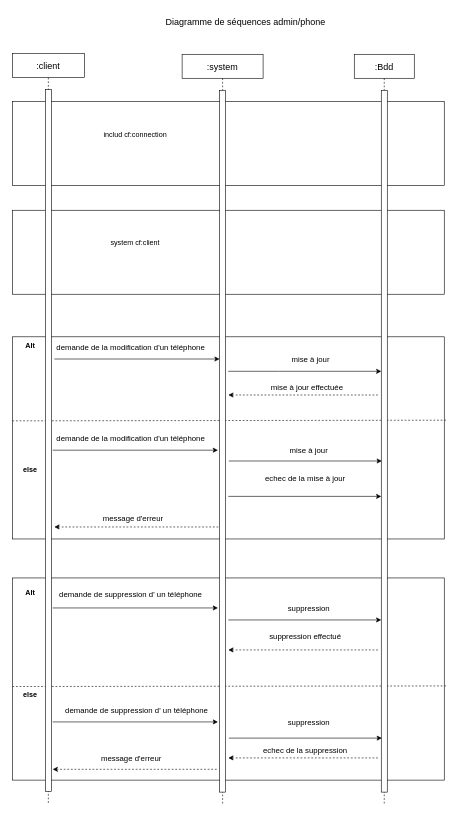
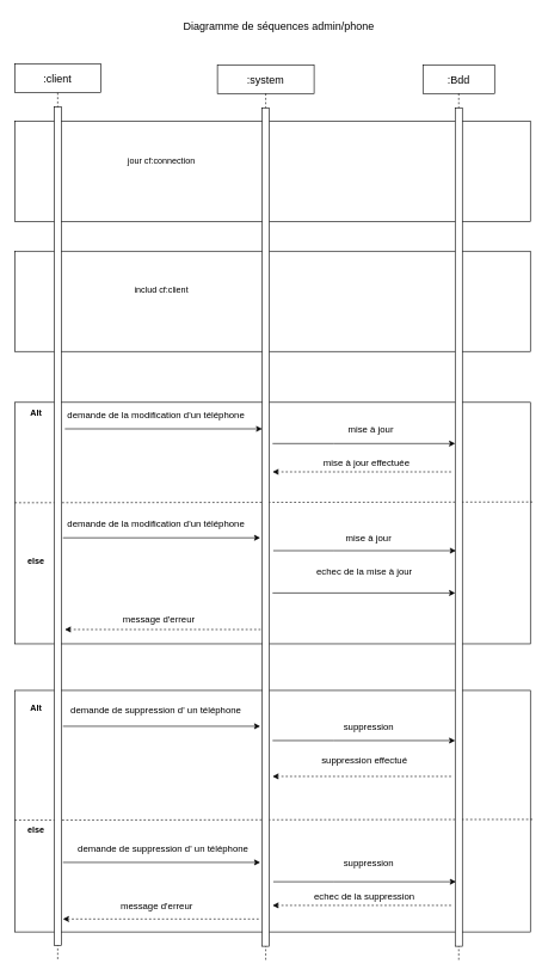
  <mxCell id="0" />
  <mxCell id="1" parent="0" />
  <mxCell id="2" value="" style="rounded=0;whiteSpace=wrap;html=1;" parent="1" vertex="1"><mxGeometry x="20" y="561" width="720" height="337" as="geometry" /></mxCell>
  <mxCell id="3" value="" style="endArrow=classic;html=1;rounded=0;" parent="1" edge="1"><mxGeometry width="50" height="50" relative="1" as="geometry"><mxPoint x="90" y="598" as="sourcePoint" /><mxPoint x="365.5" y="598" as="targetPoint" /></mxGeometry></mxCell>
  <mxCell id="4" value="&lt;span style=&quot;font-size: 13px;&quot;&gt;demande de la modification d'un téléphone&lt;/span&gt;" style="edgeLabel;html=1;align=center;verticalAlign=middle;resizable=0;points=[];" parent="3" vertex="1" connectable="0"><mxGeometry x="-0.103" y="3" relative="1" as="geometry"><mxPoint x="2" y="-17" as="offset" /></mxGeometry></mxCell>
  <mxCell id="5" value="&lt;span style=&quot;font-size: 13px;&quot;&gt;mise à jour&lt;/span&gt;" style="edgeLabel;html=1;align=center;verticalAlign=middle;resizable=0;points=[];" parent="3" vertex="1" connectable="0"><mxGeometry x="-0.103" y="3" relative="1" as="geometry"><mxPoint x="302" y="3" as="offset" /></mxGeometry></mxCell>
  <mxCell id="6" value="&lt;span style=&quot;font-size: 13px;&quot;&gt;mise à jour effectuée&lt;/span&gt;" style="edgeLabel;html=1;align=center;verticalAlign=middle;resizable=0;points=[];" parent="3" vertex="1" connectable="0"><mxGeometry x="-0.103" y="3" relative="1" as="geometry"><mxPoint x="296" y="49" as="offset" /></mxGeometry></mxCell>
  <mxCell id="7" value="&lt;span style=&quot;font-size: 13px;&quot;&gt;message d'erreur&lt;/span&gt;" style="edgeLabel;html=1;align=center;verticalAlign=middle;resizable=0;points=[];" parent="3" vertex="1" connectable="0"><mxGeometry x="-0.103" y="3" relative="1" as="geometry"><mxPoint x="6" y="268" as="offset" /></mxGeometry></mxCell>
  <mxCell id="8" value="" style="endArrow=classic;html=1;rounded=0;" parent="1" edge="1"><mxGeometry width="50" height="50" relative="1" as="geometry"><mxPoint x="380" y="618.5" as="sourcePoint" /><mxPoint x="635" y="618.5" as="targetPoint" /><Array as="points"><mxPoint x="465" y="618.5" /></Array></mxGeometry></mxCell>
  <mxCell id="9" value="" style="endArrow=none;dashed=1;html=1;rounded=0;startArrow=classic;startFill=1;" parent="1" edge="1"><mxGeometry width="50" height="50" relative="1" as="geometry"><mxPoint x="380" y="658" as="sourcePoint" /><mxPoint x="630" y="658" as="targetPoint" /></mxGeometry></mxCell>
  <mxCell id="10" value="" style="endArrow=classic;html=1;rounded=0;" parent="1" edge="1"><mxGeometry width="50" height="50" relative="1" as="geometry"><mxPoint x="87.25" y="750" as="sourcePoint" /><mxPoint x="362.75" y="750" as="targetPoint" /></mxGeometry></mxCell>
  <mxCell id="11" value="&lt;span style=&quot;font-size: 13px;&quot;&gt;demande de la modification d'un téléphone&lt;/span&gt;" style="edgeLabel;html=1;align=center;verticalAlign=middle;resizable=0;points=[];" parent="10" vertex="1" connectable="0"><mxGeometry x="-0.103" y="3" relative="1" as="geometry"><mxPoint x="5" y="-17" as="offset" /></mxGeometry></mxCell>
  <mxCell id="12" value="&lt;span style=&quot;font-size: 13px;&quot;&gt;mise à jour&lt;/span&gt;" style="edgeLabel;html=1;align=center;verticalAlign=middle;resizable=0;points=[];" parent="10" vertex="1" connectable="0"><mxGeometry x="-0.103" y="3" relative="1" as="geometry"><mxPoint x="302" y="3" as="offset" /></mxGeometry></mxCell>
  <mxCell id="13" value="&lt;span style=&quot;font-size: 13px;&quot;&gt;echec de la mise à jour&lt;/span&gt;" style="edgeLabel;html=1;align=center;verticalAlign=middle;resizable=0;points=[];" parent="10" vertex="1" connectable="0"><mxGeometry x="-0.103" y="3" relative="1" as="geometry"><mxPoint x="296" y="49" as="offset" /></mxGeometry></mxCell>
  <mxCell id="14" value="" style="endArrow=none;dashed=1;html=1;rounded=0;entryX=1.004;entryY=0.611;entryDx=0;entryDy=0;entryPerimeter=0;" parent="1" edge="1"><mxGeometry width="50" height="50" relative="1" as="geometry"><mxPoint x="20" y="701.09" as="sourcePoint" /><mxPoint x="742.88" y="699.997" as="targetPoint" /></mxGeometry></mxCell>
- <mxCell id="15" value="&lt;font style=&quot;font-size: 15px;&quot;&gt;Diagramme de séquences admin/phone&lt;/font&gt;" style="text;html=1;align=center;verticalAlign=middle;whiteSpace=wrap;rounded=0;" parent="1" vertex="1"><mxGeometry x="260.5" y="20" width="295.5" height="30" as="geometry" /></mxCell>
+ <mxCell id="15" value="&lt;font style=&quot;font-size: 15px;&quot;&gt;Diagramme de séquences admin/phone&lt;/font&gt;" style="text;html=1;align=center;verticalAlign=middle;whiteSpace=wrap;rounded=0;" parent="1" vertex="1"><mxGeometry x="240.5" width="295.5" height="30" as="geometry" y="20" /></mxCell>
  <mxCell id="16" value="" style="endArrow=classic;html=1;rounded=0;" parent="1" edge="1"><mxGeometry width="50" height="50" relative="1" as="geometry"><mxPoint x="380" y="827" as="sourcePoint" /><mxPoint x="635" y="827" as="targetPoint" /></mxGeometry></mxCell>
  <mxCell id="17" value="" style="endArrow=none;dashed=1;html=1;rounded=0;startArrow=classic;startFill=1;" parent="1" edge="1"><mxGeometry width="50" height="50" relative="1" as="geometry"><mxPoint x="90" y="878" as="sourcePoint" /><mxPoint x="365.5" y="878" as="targetPoint" /></mxGeometry></mxCell>
  <mxCell id="18" value="&lt;b&gt;else&lt;/b&gt;" style="text;html=1;align=center;verticalAlign=middle;whiteSpace=wrap;rounded=0;" parent="1" vertex="1"><mxGeometry x="20" y="768" width="60" height="30" as="geometry" /></mxCell>
  <mxCell id="19" value="&lt;b&gt;Alt&lt;/b&gt;" style="text;html=1;align=center;verticalAlign=middle;whiteSpace=wrap;rounded=0;" parent="1" vertex="1"><mxGeometry x="20" y="561" width="60" height="30" as="geometry" /></mxCell>
  <mxCell id="20" value="" style="rounded=0;whiteSpace=wrap;html=1;" parent="1" vertex="1"><mxGeometry x="20" y="169" width="720" height="140" as="geometry" /></mxCell>
- <mxCell id="21" value="includ cf:connection" style="text;html=1;align=center;verticalAlign=middle;whiteSpace=wrap;rounded=0;" parent="1" vertex="1"><mxGeometry x="110" y="209" width="230" height="30" as="geometry" /></mxCell>
+ <mxCell id="21" value="jour cf:connection" style="text;html=1;align=center;verticalAlign=middle;whiteSpace=wrap;rounded=0;" parent="1" vertex="1"><mxGeometry x="110" y="209" width="230" height="30" as="geometry" /></mxCell>
  <mxCell id="22" value="" style="rounded=0;whiteSpace=wrap;html=1;" parent="1" vertex="1"><mxGeometry x="20" y="963" width="720" height="337" as="geometry" /></mxCell>
  <mxCell id="23" value="&lt;b&gt;Alt&lt;/b&gt;" style="text;html=1;align=center;verticalAlign=middle;whiteSpace=wrap;rounded=0;" parent="1" vertex="1"><mxGeometry x="20" y="973" width="60" height="30" as="geometry" /></mxCell>
  <mxCell id="24" value="" style="endArrow=classic;html=1;rounded=0;" parent="1" edge="1"><mxGeometry width="50" height="50" relative="1" as="geometry"><mxPoint x="87.25" y="1013" as="sourcePoint" /><mxPoint x="362.75" y="1013" as="targetPoint" /></mxGeometry></mxCell>
  <mxCell id="25" value="&lt;span style=&quot;font-size: 13px;&quot;&gt;demande de suppression d' un téléphone&lt;/span&gt;" style="edgeLabel;html=1;align=center;verticalAlign=middle;resizable=0;points=[];" parent="24" vertex="1" connectable="0"><mxGeometry x="-0.103" y="3" relative="1" as="geometry"><mxPoint x="5" y="-20" as="offset" /></mxGeometry></mxCell>
  <mxCell id="26" value="&lt;span style=&quot;font-size: 13px;&quot;&gt;suppression&lt;/span&gt;" style="edgeLabel;html=1;align=center;verticalAlign=middle;resizable=0;points=[];" parent="24" vertex="1" connectable="0"><mxGeometry x="-0.103" y="3" relative="1" as="geometry"><mxPoint x="302" y="3" as="offset" /></mxGeometry></mxCell>
  <mxCell id="27" value="&lt;span style=&quot;font-size: 13px;&quot;&gt;suppression effectué&lt;/span&gt;" style="edgeLabel;html=1;align=center;verticalAlign=middle;resizable=0;points=[];" parent="24" vertex="1" connectable="0"><mxGeometry x="-0.103" y="3" relative="1" as="geometry"><mxPoint x="296" y="49" as="offset" /></mxGeometry></mxCell>
  <mxCell id="28" value="&lt;span style=&quot;font-size: 13px;&quot;&gt;message d'erreur&lt;/span&gt;" style="edgeLabel;html=1;align=center;verticalAlign=middle;resizable=0;points=[];" parent="24" vertex="1" connectable="0"><mxGeometry x="-0.103" y="3" relative="1" as="geometry"><mxPoint x="6" y="253" as="offset" /></mxGeometry></mxCell>
  <mxCell id="29" value="" style="endArrow=classic;html=1;rounded=0;" parent="1" edge="1"><mxGeometry width="50" height="50" relative="1" as="geometry"><mxPoint x="380" y="1033" as="sourcePoint" /><mxPoint x="635" y="1033" as="targetPoint" /><Array as="points"><mxPoint x="465" y="1033" /></Array></mxGeometry></mxCell>
  <mxCell id="30" value="" style="endArrow=none;dashed=1;html=1;rounded=0;startArrow=classic;startFill=1;" parent="1" edge="1"><mxGeometry width="50" height="50" relative="1" as="geometry"><mxPoint x="380" y="1083" as="sourcePoint" /><mxPoint x="630" y="1083" as="targetPoint" /></mxGeometry></mxCell>
  <mxCell id="31" value="" style="endArrow=none;dashed=1;html=1;rounded=0;entryX=1.004;entryY=0.611;entryDx=0;entryDy=0;entryPerimeter=0;" parent="1" edge="1"><mxGeometry width="50" height="50" relative="1" as="geometry"><mxPoint x="20" y="1144" as="sourcePoint" /><mxPoint x="743" y="1143" as="targetPoint" /></mxGeometry></mxCell>
  <mxCell id="32" value="" style="endArrow=classic;html=1;rounded=0;" parent="1" edge="1"><mxGeometry width="50" height="50" relative="1" as="geometry"><mxPoint x="87.25" y="1203" as="sourcePoint" /><mxPoint x="362.75" y="1203" as="targetPoint" /></mxGeometry></mxCell>
  <mxCell id="33" value="&lt;span style=&quot;font-size: 13px;&quot;&gt;demande de suppression d' un téléphone&lt;/span&gt;" style="edgeLabel;html=1;align=center;verticalAlign=middle;resizable=0;points=[];" parent="32" vertex="1" connectable="0"><mxGeometry x="-0.103" y="3" relative="1" as="geometry"><mxPoint x="15" y="-17" as="offset" /></mxGeometry></mxCell>
  <mxCell id="34" value="&lt;span style=&quot;font-size: 13px;&quot;&gt;suppression&lt;/span&gt;" style="edgeLabel;html=1;align=center;verticalAlign=middle;resizable=0;points=[];" parent="32" vertex="1" connectable="0"><mxGeometry x="-0.103" y="3" relative="1" as="geometry"><mxPoint x="302" y="3" as="offset" /></mxGeometry></mxCell>
  <mxCell id="35" value="&lt;span style=&quot;font-size: 13px;&quot;&gt;echec de la suppression&lt;/span&gt;" style="edgeLabel;html=1;align=center;verticalAlign=middle;resizable=0;points=[];" parent="32" vertex="1" connectable="0"><mxGeometry x="-0.103" y="3" relative="1" as="geometry"><mxPoint x="296" y="49" as="offset" /></mxGeometry></mxCell>
  <mxCell id="36" value="" style="endArrow=none;dashed=1;html=1;rounded=0;startArrow=classic;startFill=1;" parent="1" edge="1"><mxGeometry width="50" height="50" relative="1" as="geometry"><mxPoint x="87.25" y="1282" as="sourcePoint" /><mxPoint x="362.75" y="1282" as="targetPoint" /></mxGeometry></mxCell>
  <mxCell id="37" value="" style="endArrow=none;dashed=1;html=1;rounded=0;startArrow=classic;startFill=1;" parent="1" edge="1"><mxGeometry width="50" height="50" relative="1" as="geometry"><mxPoint x="380" y="1263" as="sourcePoint" /><mxPoint x="630" y="1263" as="targetPoint" /></mxGeometry></mxCell>
  <mxCell id="38" value="&lt;b&gt;else&lt;/b&gt;" style="text;html=1;align=center;verticalAlign=middle;whiteSpace=wrap;rounded=0;" parent="1" vertex="1"><mxGeometry x="20" y="1143" width="60" height="30" as="geometry" /></mxCell>
  <mxCell id="39" value="" style="rounded=0;whiteSpace=wrap;html=1;" parent="1" vertex="1"><mxGeometry x="20" y="350" width="720" height="140" as="geometry" /></mxCell>
  <mxCell id="40" value="&lt;font style=&quot;font-size: 15px;&quot;&gt;:client&lt;/font&gt;" style="shape=umlLifeline;perimeter=lifelinePerimeter;whiteSpace=wrap;html=1;container=0;dropTarget=0;collapsible=0;recursiveResize=0;outlineConnect=0;portConstraint=eastwest;newEdgeStyle={&quot;edgeStyle&quot;:&quot;elbowEdgeStyle&quot;,&quot;elbow&quot;:&quot;vertical&quot;,&quot;curved&quot;:0,&quot;rounded&quot;:0};" parent="1" vertex="1"><mxGeometry x="20" y="89" width="120" height="1251" as="geometry" /></mxCell>
  <mxCell id="41" value="" style="html=1;points=[];perimeter=orthogonalPerimeter;outlineConnect=0;targetShapes=umlLifeline;portConstraint=eastwest;newEdgeStyle={&quot;edgeStyle&quot;:&quot;elbowEdgeStyle&quot;,&quot;elbow&quot;:&quot;vertical&quot;,&quot;curved&quot;:0,&quot;rounded&quot;:0};" parent="40" vertex="1"><mxGeometry x="55" y="60" width="10" height="1170" as="geometry" /></mxCell>
  <mxCell id="42" value="&lt;font style=&quot;font-size: 15px;&quot;&gt;:system&lt;/font&gt;" style="shape=umlLifeline;perimeter=lifelinePerimeter;whiteSpace=wrap;html=1;container=0;dropTarget=0;collapsible=0;recursiveResize=0;outlineConnect=0;portConstraint=eastwest;newEdgeStyle={&quot;edgeStyle&quot;:&quot;elbowEdgeStyle&quot;,&quot;elbow&quot;:&quot;vertical&quot;,&quot;curved&quot;:0,&quot;rounded&quot;:0};" parent="1" vertex="1"><mxGeometry x="303" y="90" width="135" height="1250" as="geometry" /></mxCell>
  <mxCell id="43" value="" style="html=1;points=[];perimeter=orthogonalPerimeter;outlineConnect=0;targetShapes=umlLifeline;portConstraint=eastwest;newEdgeStyle={&quot;edgeStyle&quot;:&quot;elbowEdgeStyle&quot;,&quot;elbow&quot;:&quot;vertical&quot;,&quot;curved&quot;:0,&quot;rounded&quot;:0};" parent="42" vertex="1"><mxGeometry x="62.5" y="60" width="10" height="1170" as="geometry" /></mxCell>
  <mxCell id="44" value="&lt;font style=&quot;font-size: 15px;&quot;&gt;:Bdd&lt;/font&gt;" style="shape=umlLifeline;perimeter=lifelinePerimeter;whiteSpace=wrap;html=1;container=0;dropTarget=0;collapsible=0;recursiveResize=0;outlineConnect=0;portConstraint=eastwest;newEdgeStyle={&quot;edgeStyle&quot;:&quot;elbowEdgeStyle&quot;,&quot;elbow&quot;:&quot;vertical&quot;,&quot;curved&quot;:0,&quot;rounded&quot;:0};" parent="1" vertex="1"><mxGeometry x="590" y="90" width="100" height="1250" as="geometry" /></mxCell>
  <mxCell id="45" value="" style="html=1;points=[];perimeter=orthogonalPerimeter;outlineConnect=0;targetShapes=umlLifeline;portConstraint=eastwest;newEdgeStyle={&quot;edgeStyle&quot;:&quot;elbowEdgeStyle&quot;,&quot;elbow&quot;:&quot;vertical&quot;,&quot;curved&quot;:0,&quot;rounded&quot;:0};" parent="44" vertex="1"><mxGeometry x="45" y="60" width="10" height="1170" as="geometry" /></mxCell>
- <mxCell id="46" value="system cf:client" style="text;html=1;align=center;verticalAlign=middle;whiteSpace=wrap;rounded=0;" parent="1" vertex="1"><mxGeometry x="110" y="390" width="230" height="30" as="geometry" /></mxCell>
+ <mxCell id="46" value="includ cf:client" style="text;html=1;align=center;verticalAlign=middle;whiteSpace=wrap;rounded=0;" parent="1" vertex="1"><mxGeometry x="110" y="390" width="230" height="30" as="geometry" /></mxCell>
  <mxCell id="47" value="" style="endArrow=classic;html=1;rounded=0;" parent="1" edge="1"><mxGeometry width="50" height="50" relative="1" as="geometry"><mxPoint x="381" y="768" as="sourcePoint" /><mxPoint x="636" y="768" as="targetPoint" /><Array as="points"><mxPoint x="466" y="768" /></Array></mxGeometry></mxCell>
  <mxCell id="48" value="" style="endArrow=classic;html=1;rounded=0;" parent="1" edge="1"><mxGeometry width="50" height="50" relative="1" as="geometry"><mxPoint x="381" y="1230" as="sourcePoint" /><mxPoint x="636" y="1230" as="targetPoint" /><Array as="points"><mxPoint x="466" y="1230" /></Array></mxGeometry></mxCell>
